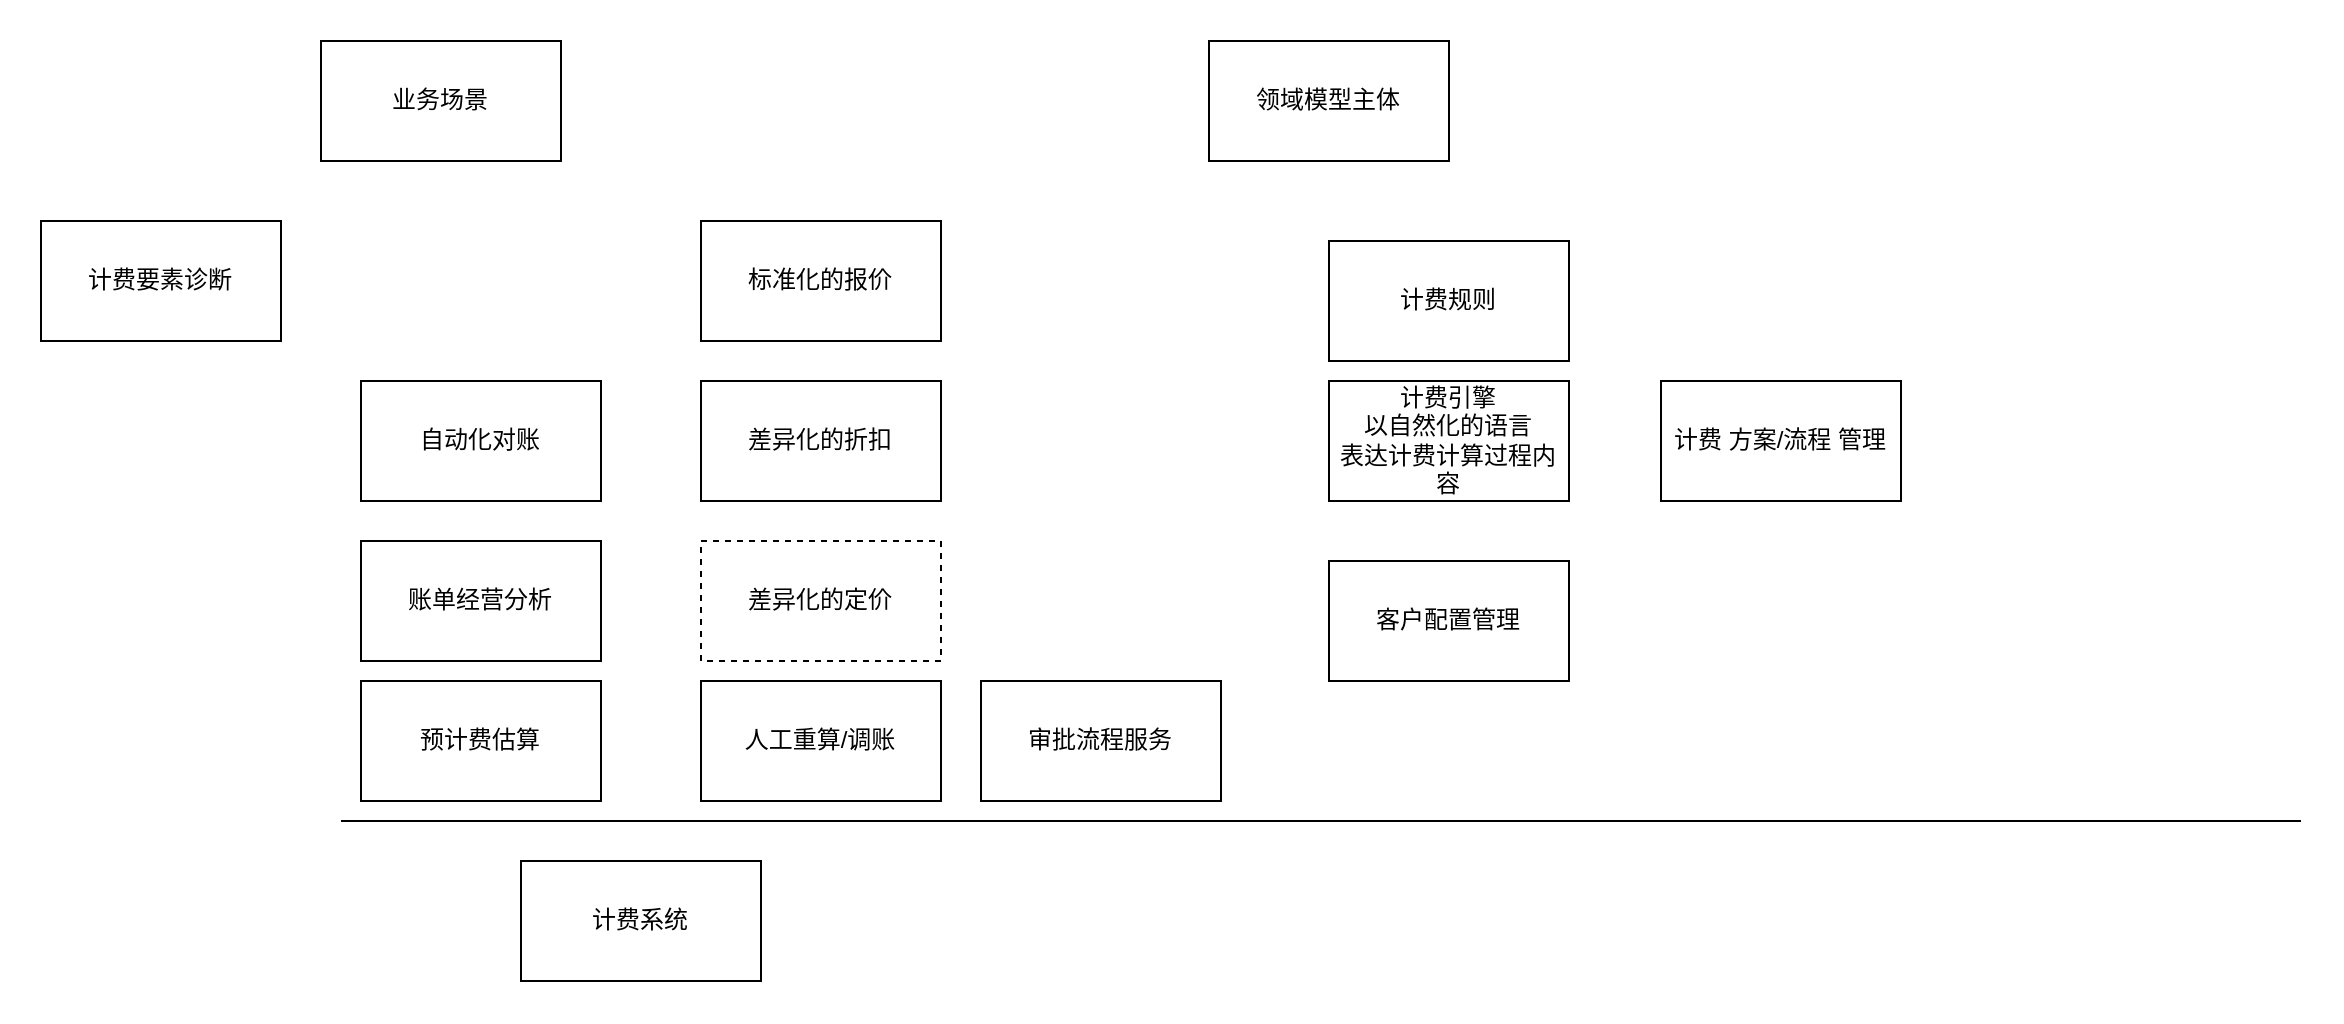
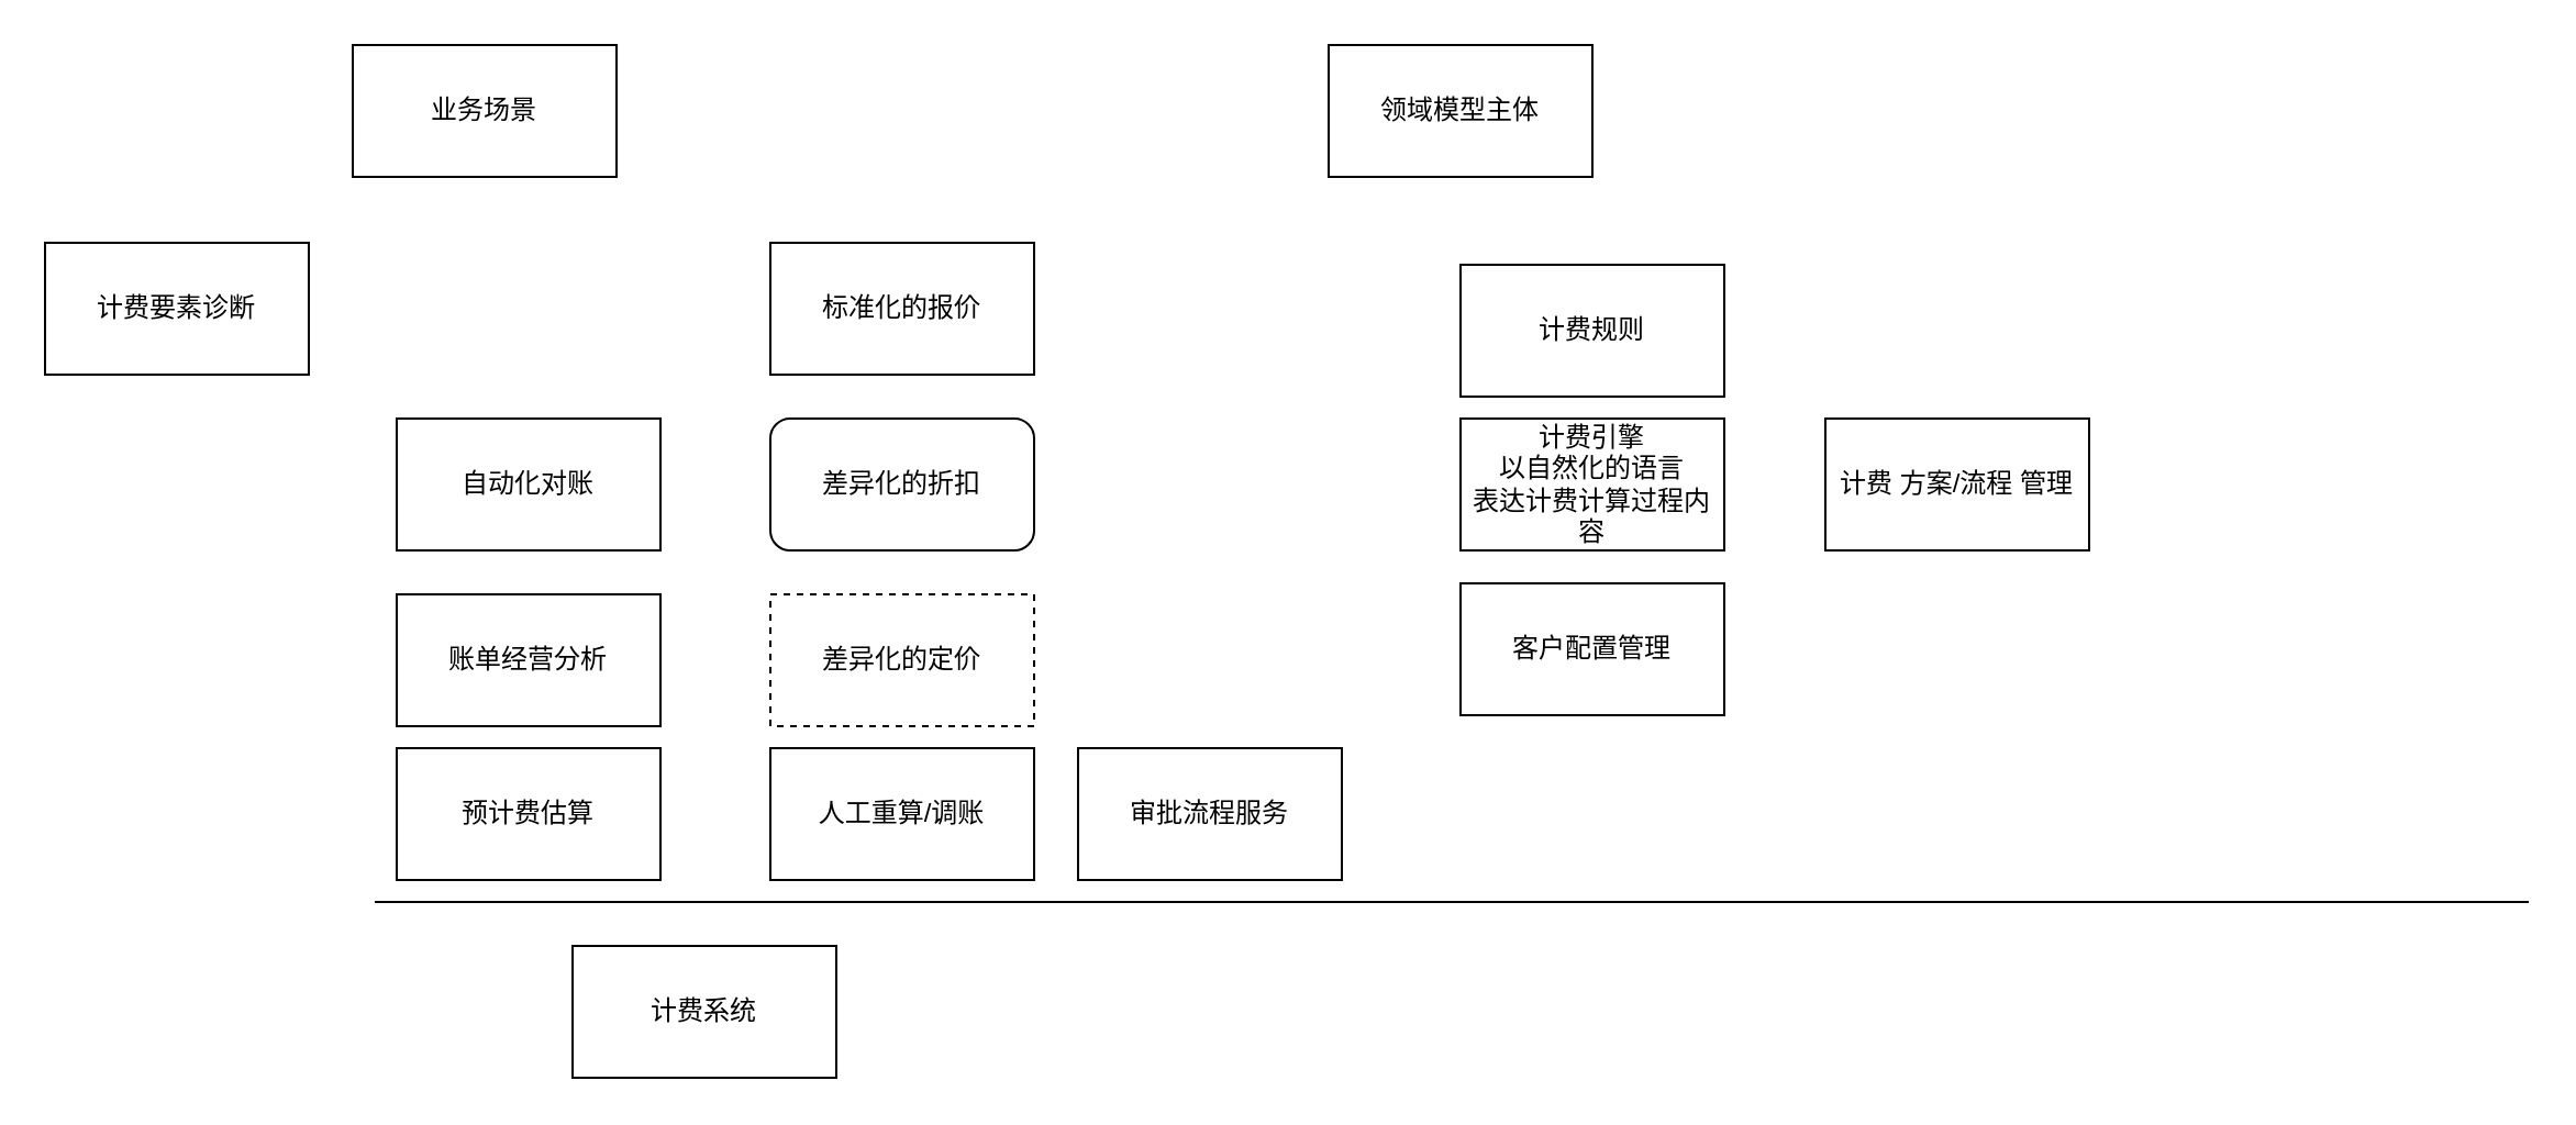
  <mxCell id="0" />
  <mxCell id="1" parent="0" />
  <mxCell id="2" value="计费系统" style="rounded=0;whiteSpace=wrap;html=1;" vertex="1" parent="1"><mxGeometry x="260" y="430" width="120" height="60" as="geometry" /></mxCell>
  <mxCell id="3" value="" style="endArrow=none;html=1;rounded=0;" edge="1" parent="1"><mxGeometry width="50" height="50" relative="1" as="geometry"><mxPoint x="170" y="410" as="sourcePoint" /><mxPoint x="1150" y="410" as="targetPoint" /></mxGeometry></mxCell>
  <mxCell id="4" value="业务场景" style="rounded=0;whiteSpace=wrap;html=1;" vertex="1" parent="1"><mxGeometry x="160" y="20" width="120" height="60" as="geometry" /></mxCell>
  <mxCell id="5" value="标准化的报价" style="rounded=0;whiteSpace=wrap;html=1;" vertex="1" parent="1"><mxGeometry x="350" y="110" width="120" height="60" as="geometry" /></mxCell>
- <mxCell id="6" value="差异化的折扣" style="rounded=0;whiteSpace=wrap;html=1;" vertex="1" parent="1"><mxGeometry x="350" y="190" width="120" height="60" as="geometry" /></mxCell>
+ <mxCell id="6" value="差异化的折扣" style="whiteSpace=wrap;html=1;rounded=1;" vertex="1" parent="1"><mxGeometry x="350" y="190" width="120" height="60" as="geometry" /></mxCell>
  <mxCell id="7" value="差异化的定价" style="rounded=0;whiteSpace=wrap;html=1;dashed=1;" vertex="1" parent="1"><mxGeometry x="350" y="270" width="120" height="60" as="geometry" /></mxCell>
  <mxCell id="8" value="领域模型主体" style="rounded=0;whiteSpace=wrap;html=1;" vertex="1" parent="1"><mxGeometry x="604" y="20" width="120" height="60" as="geometry" /></mxCell>
  <mxCell id="9" value="计费规则" style="rounded=0;whiteSpace=wrap;html=1;" vertex="1" parent="1"><mxGeometry x="664" y="120" width="120" height="60" as="geometry" /></mxCell>
  <mxCell id="10" value="计费引擎&lt;br&gt;以自然化的语言&lt;br&gt;表达计费计算过程内容" style="rounded=0;whiteSpace=wrap;html=1;" vertex="1" parent="1"><mxGeometry x="664" y="190" width="120" height="60" as="geometry" /></mxCell>
- <mxCell id="11" value="客户配置管理" style="rounded=0;whiteSpace=wrap;html=1;" vertex="1" parent="1"><mxGeometry x="664" y="280" width="120" height="60" as="geometry" /></mxCell>
+ <mxCell id="11" value="客户配置管理" style="rounded=0;whiteSpace=wrap;html=1;" vertex="1" parent="1"><mxGeometry x="664" y="265" width="120" height="60" as="geometry" /></mxCell>
  <mxCell id="12" value="计费 方案/流程 管理" style="rounded=0;whiteSpace=wrap;html=1;" vertex="1" parent="1"><mxGeometry x="830" y="190" width="120" height="60" as="geometry" /></mxCell>
  <mxCell id="13" value="人工重算/调账" style="rounded=0;whiteSpace=wrap;html=1;" vertex="1" parent="1"><mxGeometry x="350" y="340" width="120" height="60" as="geometry" /></mxCell>
  <mxCell id="14" value="自动化对账" style="rounded=0;whiteSpace=wrap;html=1;" vertex="1" parent="1"><mxGeometry x="180" y="190" width="120" height="60" as="geometry" /></mxCell>
  <mxCell id="15" value="账单经营分析" style="rounded=0;whiteSpace=wrap;html=1;" vertex="1" parent="1"><mxGeometry x="180" y="270" width="120" height="60" as="geometry" /></mxCell>
  <mxCell id="16" value="预计费估算" style="rounded=0;whiteSpace=wrap;html=1;" vertex="1" parent="1"><mxGeometry x="180" y="340" width="120" height="60" as="geometry" /></mxCell>
  <mxCell id="17" value="审批流程服务" style="rounded=0;whiteSpace=wrap;html=1;" vertex="1" parent="1"><mxGeometry x="490" y="340" width="120" height="60" as="geometry" /></mxCell>
  <mxCell id="18" value="计费要素诊断" style="rounded=0;whiteSpace=wrap;html=1;" vertex="1" parent="1"><mxGeometry x="20" y="110" width="120" height="60" as="geometry" /></mxCell>
